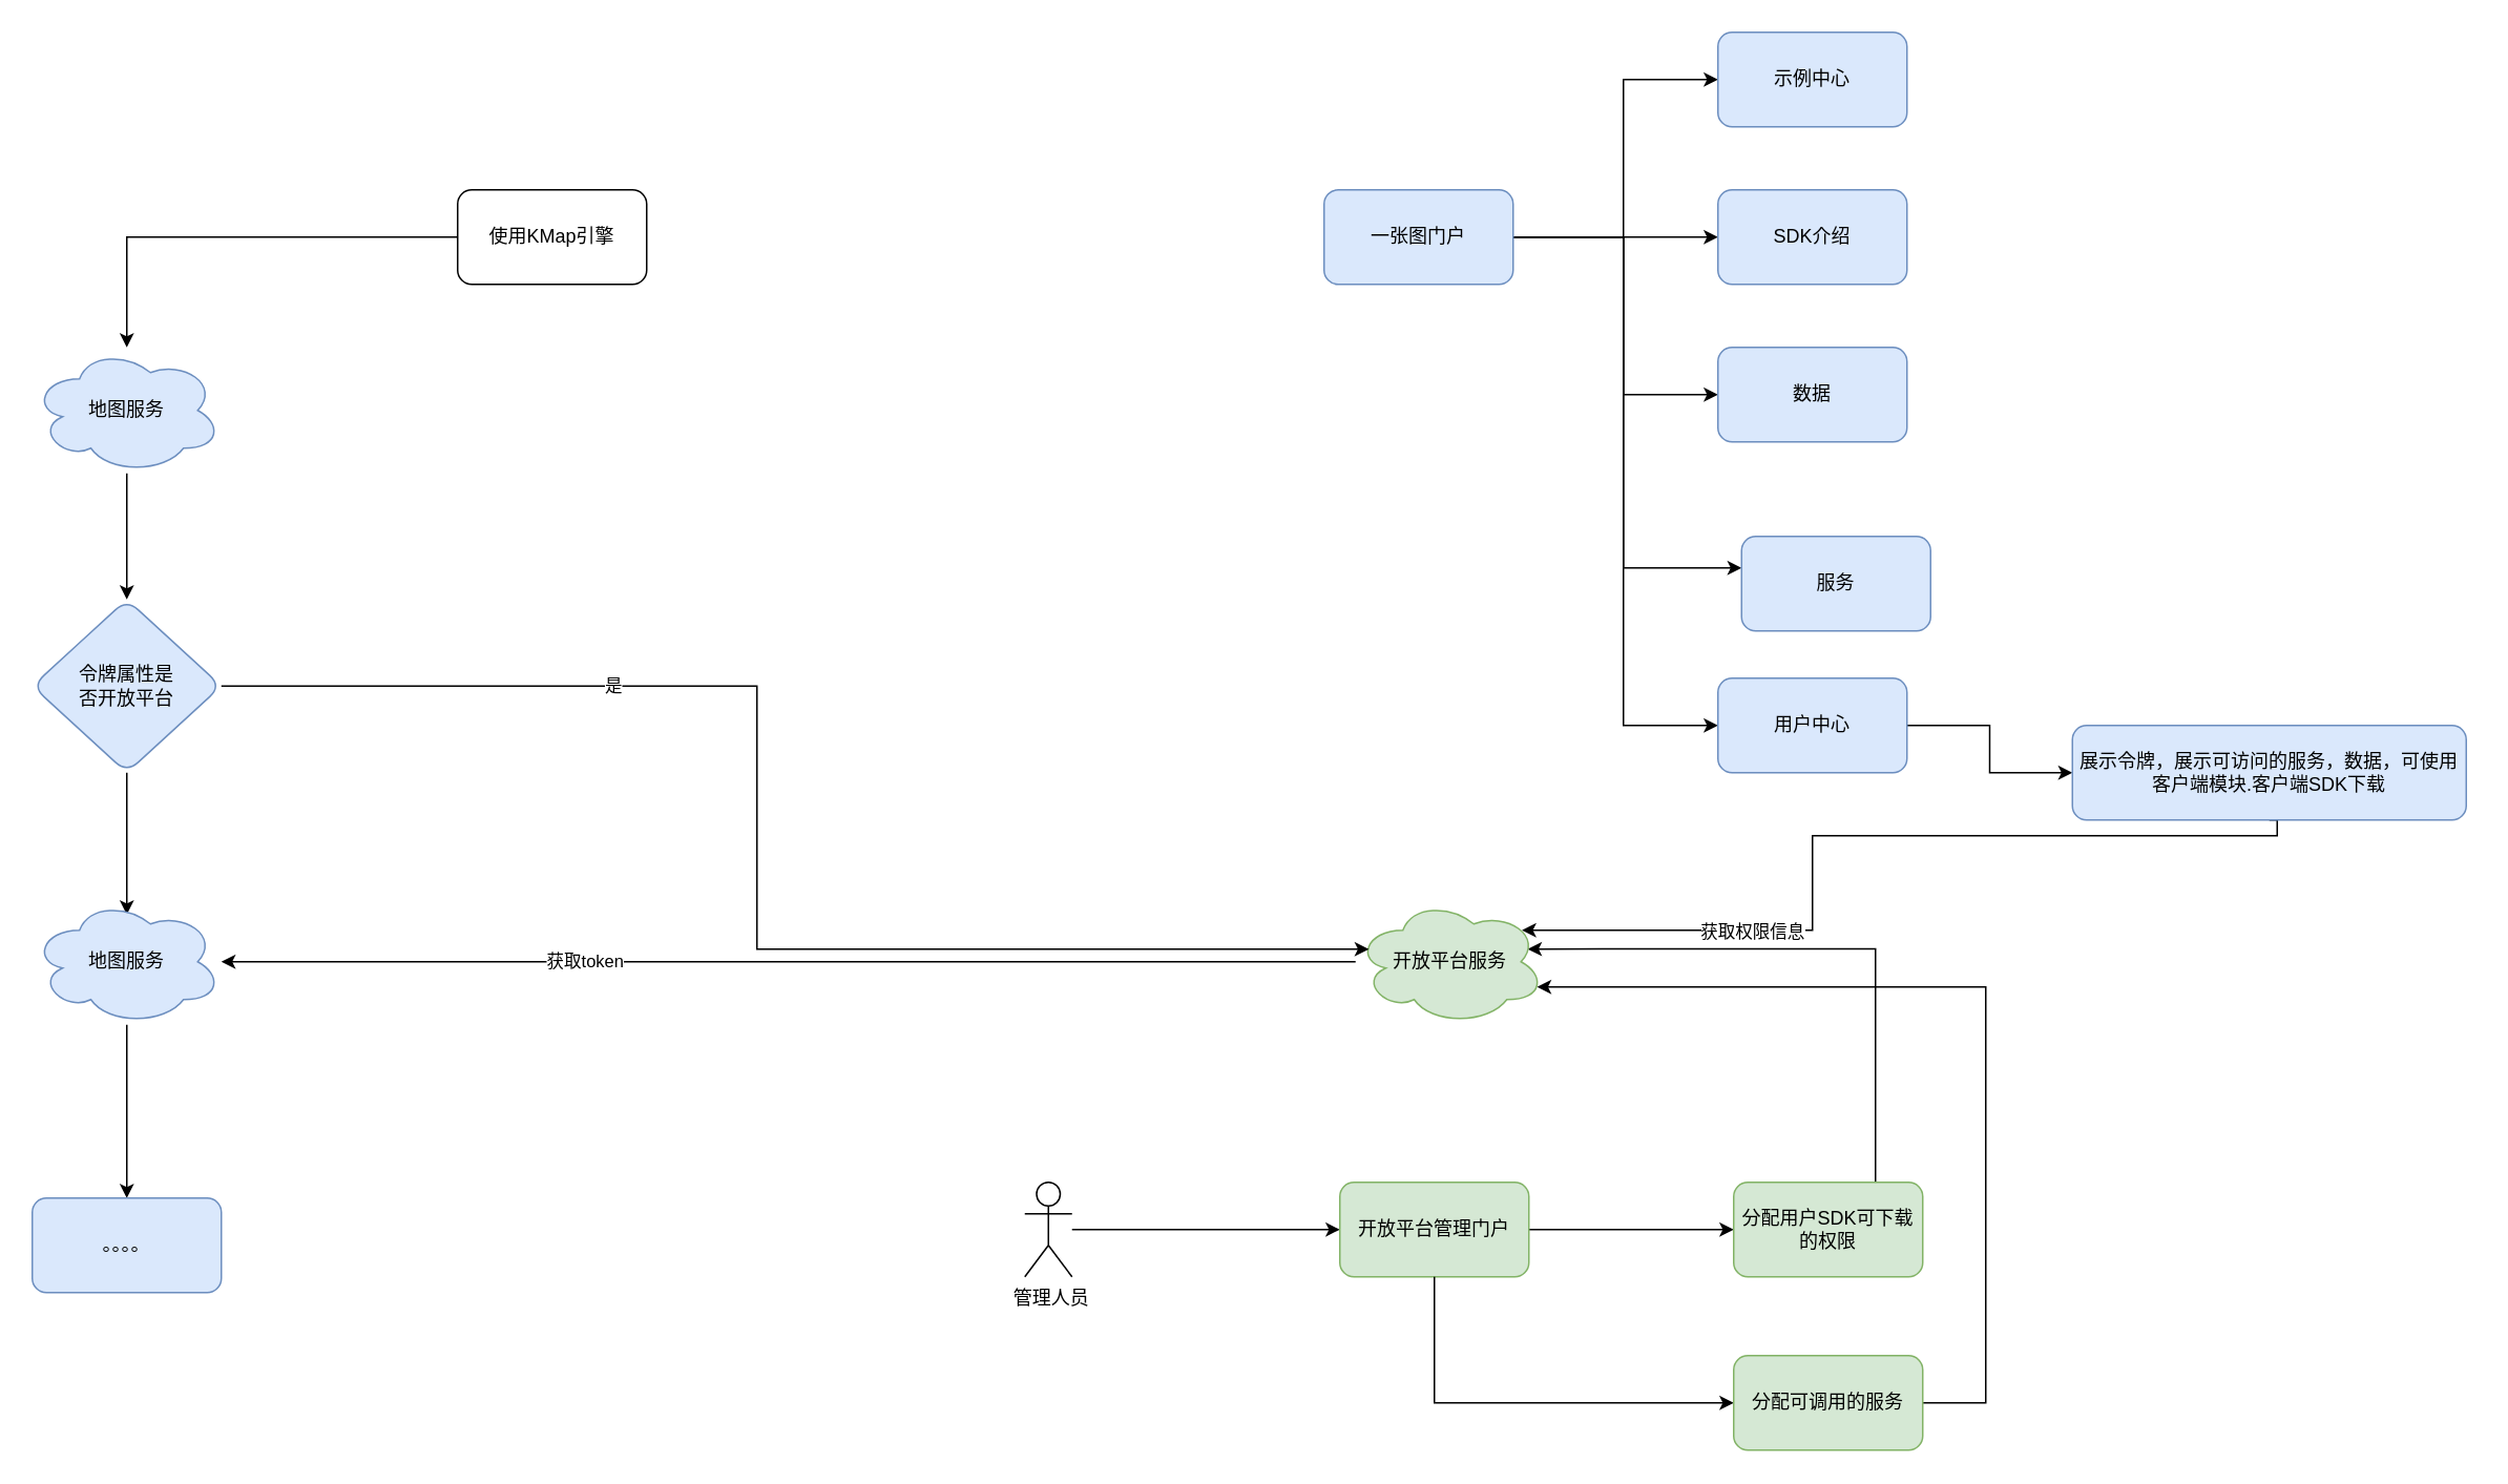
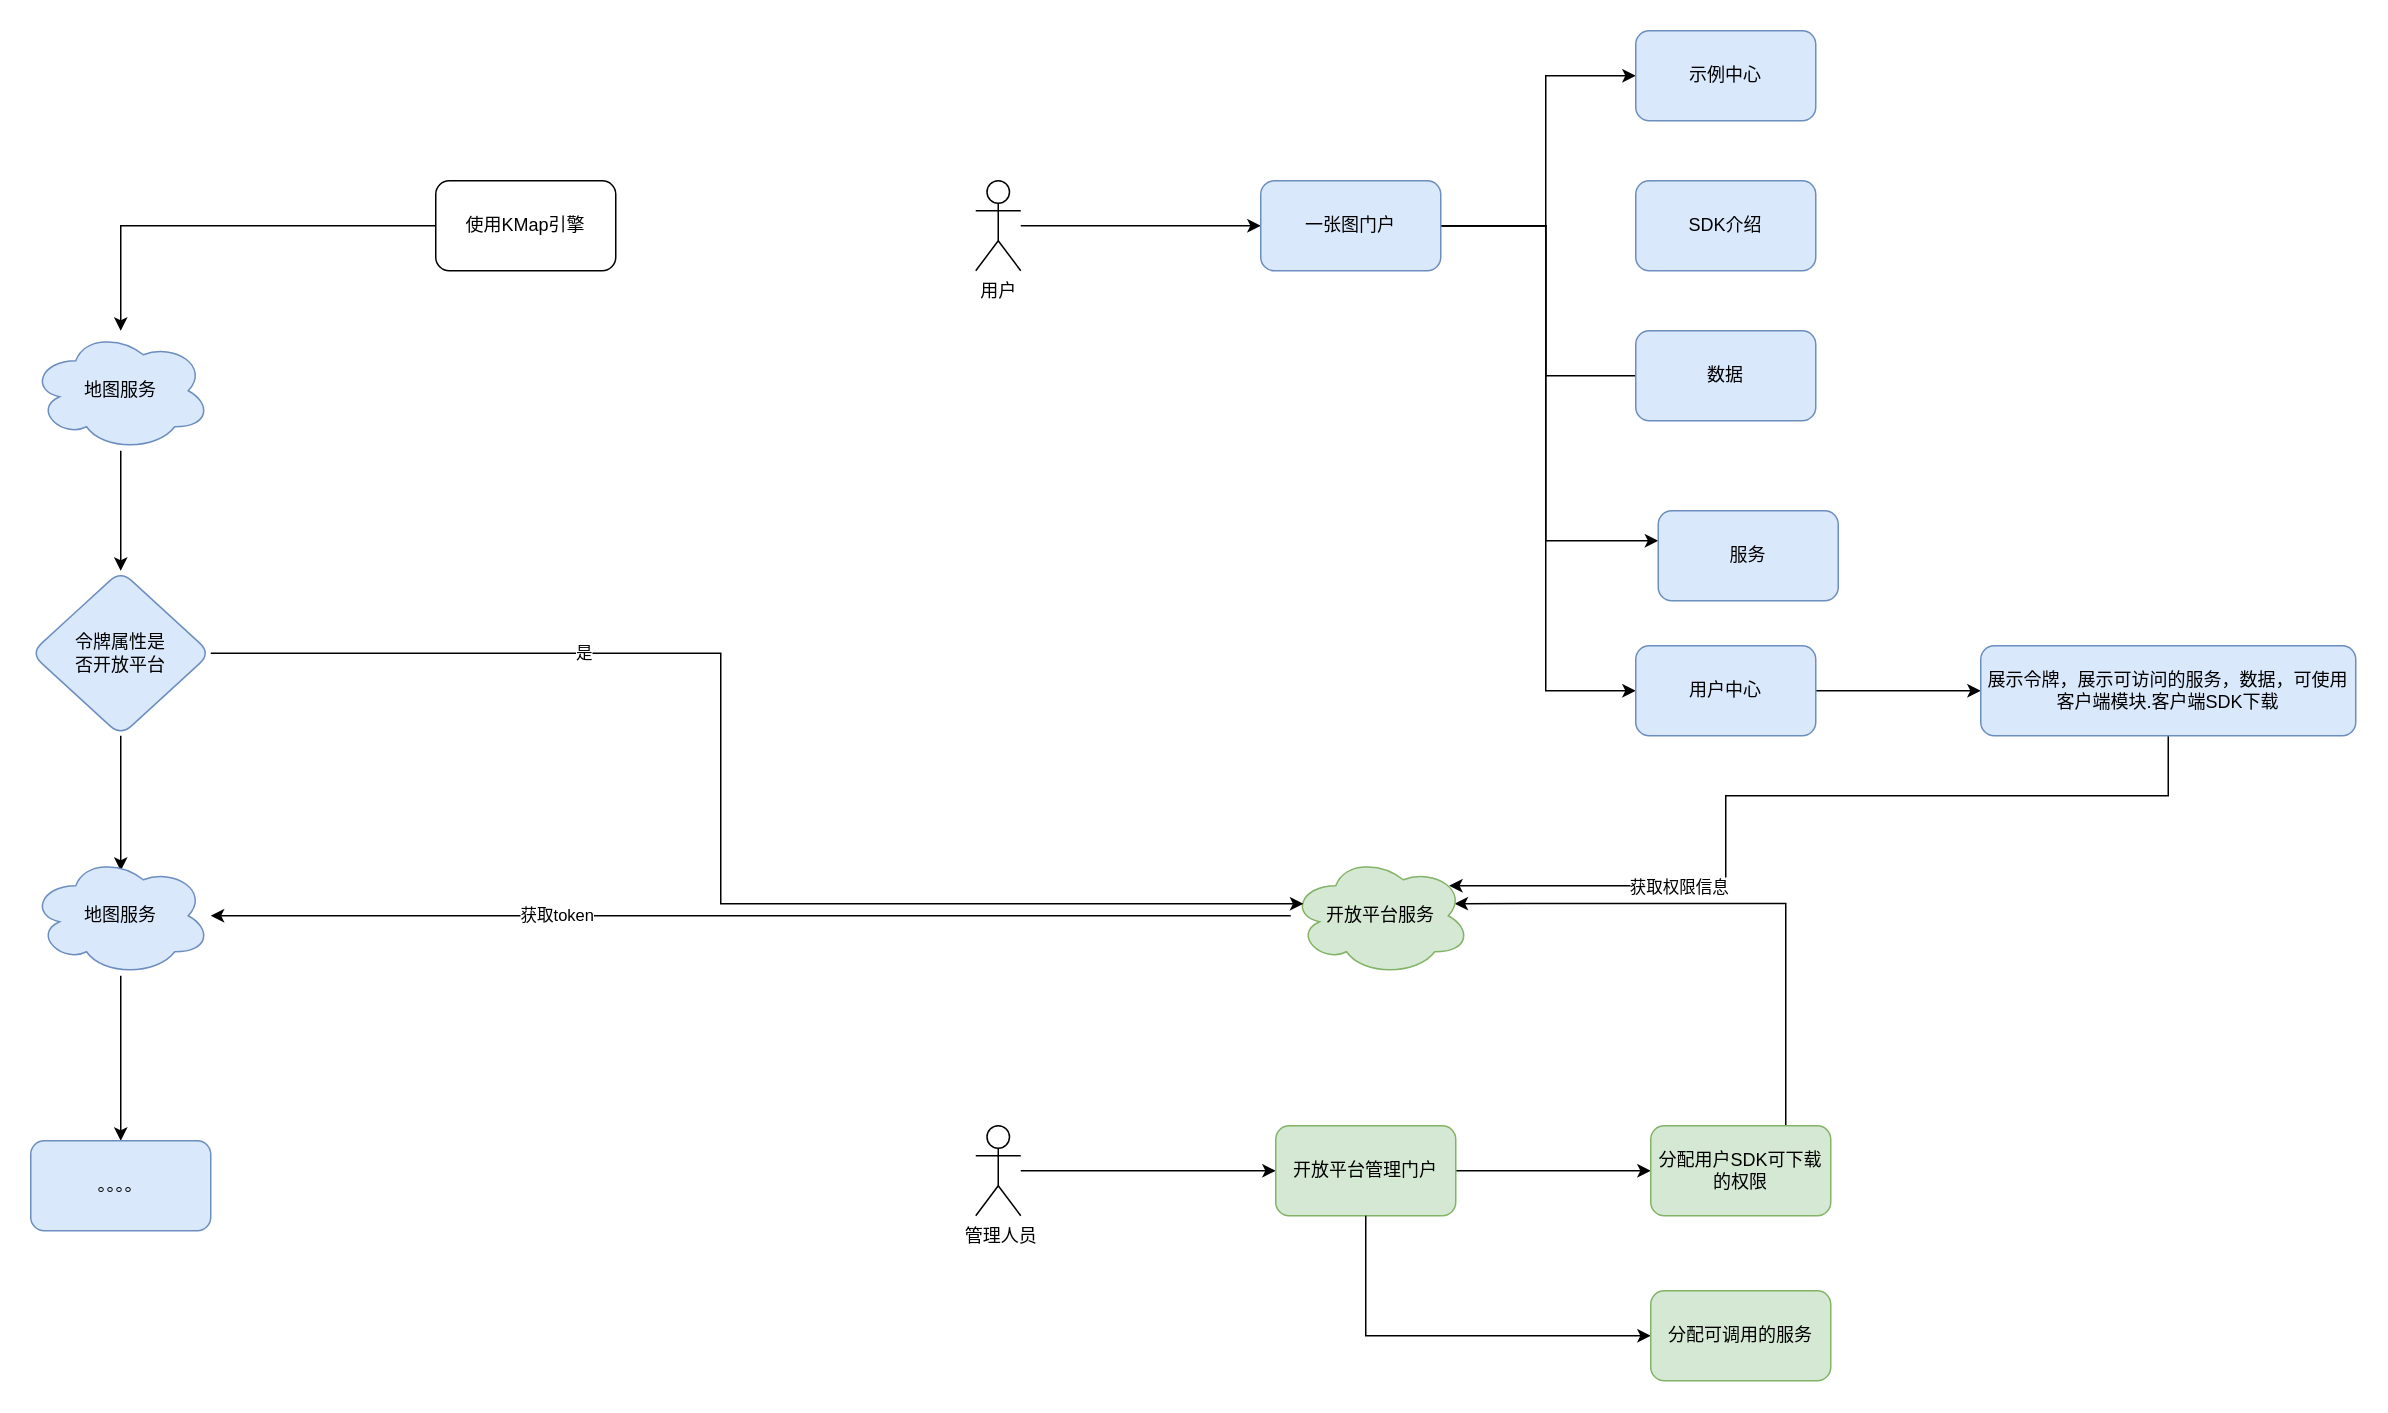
  <mxCell id="0" />
  <mxCell id="1" parent="0" />
+ <mxCell id="2" style="edgeStyle=orthogonalEdgeStyle;rounded=0;orthogonalLoop=1;jettySize=auto;html=1;" edge="1" parent="1" source="3" target="11"><mxGeometry relative="1" as="geometry" /></mxCell>
+ <mxCell id="3" value="用户" style="shape=umlActor;verticalLabelPosition=bottom;verticalAlign=top;html=1;outlineConnect=0;" vertex="1" parent="1"><mxGeometry x="650" y="120" width="30" height="60" as="geometry" /></mxCell>
  <mxCell id="4" style="edgeStyle=orthogonalEdgeStyle;rounded=0;orthogonalLoop=1;jettySize=auto;html=1;entryX=0;entryY=0.5;entryDx=0;entryDy=0;" edge="1" parent="1" source="5" target="18"><mxGeometry relative="1" as="geometry" /></mxCell>
  <mxCell id="5" value="&amp;nbsp;管理人员" style="shape=umlActor;verticalLabelPosition=bottom;verticalAlign=top;html=1;outlineConnect=0;" vertex="1" parent="1"><mxGeometry x="650" y="750" width="30" height="60" as="geometry" /></mxCell>
  <mxCell id="6" value="" style="edgeStyle=orthogonalEdgeStyle;rounded=0;orthogonalLoop=1;jettySize=auto;html=1;" edge="1" parent="1" source="11" target="12"><mxGeometry relative="1" as="geometry"><Array as="points"><mxPoint x="1030" y="150" /><mxPoint x="1030" y="50" /></Array></mxGeometry></mxCell>
- <mxCell id="7" value="" style="edgeStyle=orthogonalEdgeStyle;rounded=0;orthogonalLoop=1;jettySize=auto;html=1;" edge="1" parent="1" source="11" target="13"><mxGeometry relative="1" as="geometry" /></mxCell>
- <mxCell id="8" value="" style="edgeStyle=orthogonalEdgeStyle;rounded=0;orthogonalLoop=1;jettySize=auto;html=1;" edge="1" parent="1" source="11" target="16"><mxGeometry relative="1" as="geometry"><Array as="points"><mxPoint x="1030" y="150" /><mxPoint x="1030" y="250" /></Array></mxGeometry></mxCell>
+ <mxCell id="8" value="" style="edgeStyle=orthogonalEdgeStyle;rounded=0;orthogonalLoop=1;jettySize=auto;html=1;endArrow=none;" edge="1" parent="1" source="11" target="16"><mxGeometry relative="1" as="geometry"><Array as="points"><mxPoint x="1030" y="150" /><mxPoint x="1030" y="250" /></Array></mxGeometry></mxCell>
  <mxCell id="9" value="" style="edgeStyle=orthogonalEdgeStyle;rounded=0;orthogonalLoop=1;jettySize=auto;html=1;" edge="1" parent="1" source="11" target="24"><mxGeometry relative="1" as="geometry"><Array as="points"><mxPoint x="1030" y="150" /><mxPoint x="1030" y="360" /></Array></mxGeometry></mxCell>
  <mxCell id="10" style="edgeStyle=orthogonalEdgeStyle;rounded=0;orthogonalLoop=1;jettySize=auto;html=1;entryX=0;entryY=0.5;entryDx=0;entryDy=0;" edge="1" parent="1" source="11" target="26"><mxGeometry relative="1" as="geometry"><Array as="points"><mxPoint x="1030" y="150" /><mxPoint x="1030" y="460" /></Array></mxGeometry></mxCell>
  <mxCell id="11" value="一张图门户" style="rounded=1;whiteSpace=wrap;html=1;fillColor=#dae8fc;strokeColor=#6c8ebf;" vertex="1" parent="1"><mxGeometry x="840" y="120" width="120" height="60" as="geometry" /></mxCell>
  <mxCell id="12" value="示例中心" style="rounded=1;whiteSpace=wrap;html=1;fillColor=#dae8fc;strokeColor=#6c8ebf;" vertex="1" parent="1"><mxGeometry x="1090" width="120" height="60" as="geometry" y="20" /></mxCell>
  <mxCell id="13" value="SDK介绍" style="rounded=1;whiteSpace=wrap;html=1;fillColor=#dae8fc;strokeColor=#6c8ebf;" vertex="1" parent="1"><mxGeometry x="1090" y="120" width="120" height="60" as="geometry" /></mxCell>
  <mxCell id="14" value="" style="edgeStyle=orthogonalEdgeStyle;rounded=0;orthogonalLoop=1;jettySize=auto;html=1;exitX=0.5;exitY=1;exitDx=0;exitDy=0;entryX=0.88;entryY=0.25;entryDx=0;entryDy=0;entryPerimeter=0;" edge="1" parent="1" source="30" target="29"><mxGeometry relative="1" as="geometry"><mxPoint x="1400" y="440" as="targetPoint" /><Array as="points"><mxPoint x="1445" y="530" /><mxPoint x="1150" y="530" /><mxPoint x="1150" y="590" /></Array></mxGeometry></mxCell>
  <mxCell id="15" value="获取权限信息" style="edgeLabel;html=1;align=center;verticalAlign=middle;resizable=0;points=[];" vertex="1" connectable="0" parent="14"><mxGeometry x="0.474" relative="1" as="geometry"><mxPoint as="offset" /></mxGeometry></mxCell>
  <mxCell id="16" value="数据" style="rounded=1;whiteSpace=wrap;html=1;fillColor=#dae8fc;strokeColor=#6c8ebf;" vertex="1" parent="1"><mxGeometry x="1090" y="220" width="120" height="60" as="geometry" /></mxCell>
  <mxCell id="17" value="" style="edgeStyle=orthogonalEdgeStyle;rounded=0;orthogonalLoop=1;jettySize=auto;html=1;" edge="1" parent="1" source="18" target="21"><mxGeometry relative="1" as="geometry" /></mxCell>
  <mxCell id="18" value="开放平台管理门户" style="rounded=1;whiteSpace=wrap;html=1;fillColor=#d5e8d4;strokeColor=#82b366;" vertex="1" parent="1"><mxGeometry x="850" y="750" width="120" height="60" as="geometry" /></mxCell>
  <mxCell id="19" value="" style="edgeStyle=orthogonalEdgeStyle;rounded=0;orthogonalLoop=1;jettySize=auto;html=1;exitX=0.5;exitY=1;exitDx=0;exitDy=0;" edge="1" parent="1" source="18" target="23"><mxGeometry relative="1" as="geometry"><Array as="points"><mxPoint x="910" y="890" /></Array></mxGeometry></mxCell>
  <mxCell id="20" style="edgeStyle=orthogonalEdgeStyle;rounded=0;orthogonalLoop=1;jettySize=auto;html=1;entryX=0.91;entryY=0.399;entryDx=0;entryDy=0;entryPerimeter=0;" edge="1" parent="1" source="21" target="29"><mxGeometry relative="1" as="geometry"><Array as="points"><mxPoint x="1190" y="602" /></Array></mxGeometry></mxCell>
  <mxCell id="21" value="分配用户SDK可下载的权限" style="rounded=1;whiteSpace=wrap;html=1;fillColor=#d5e8d4;strokeColor=#82b366;" vertex="1" parent="1"><mxGeometry x="1100" y="750" width="120" height="60" as="geometry" /></mxCell>
- <mxCell id="22" style="edgeStyle=orthogonalEdgeStyle;rounded=0;orthogonalLoop=1;jettySize=auto;html=1;entryX=0.96;entryY=0.7;entryDx=0;entryDy=0;entryPerimeter=0;" edge="1" parent="1" source="23" target="29"><mxGeometry relative="1" as="geometry"><Array as="points"><mxPoint x="1260" y="890" /><mxPoint x="1260" y="626" /></Array></mxGeometry></mxCell>
  <mxCell id="23" value="分配可调用的服务" style="rounded=1;whiteSpace=wrap;html=1;fillColor=#d5e8d4;strokeColor=#82b366;" vertex="1" parent="1"><mxGeometry x="1100" y="860" width="120" height="60" as="geometry" /></mxCell>
  <mxCell id="24" value="服务" style="rounded=1;whiteSpace=wrap;html=1;fillColor=#dae8fc;strokeColor=#6c8ebf;" vertex="1" parent="1"><mxGeometry x="1105" y="340" width="120" height="60" as="geometry" /></mxCell>
  <mxCell id="25" style="edgeStyle=orthogonalEdgeStyle;rounded=0;orthogonalLoop=1;jettySize=auto;html=1;entryX=0;entryY=0.5;entryDx=0;entryDy=0;" edge="1" parent="1" source="26" target="30"><mxGeometry relative="1" as="geometry" /></mxCell>
  <mxCell id="26" value="用户中心" style="rounded=1;whiteSpace=wrap;html=1;fillColor=#dae8fc;strokeColor=#6c8ebf;" vertex="1" parent="1"><mxGeometry x="1090" y="430" width="120" height="60" as="geometry" /></mxCell>
  <mxCell id="27" style="edgeStyle=orthogonalEdgeStyle;rounded=0;orthogonalLoop=1;jettySize=auto;html=1;labelBackgroundColor=#FFB366;" edge="1" parent="1" source="29" target="40"><mxGeometry relative="1" as="geometry"><mxPoint x="140" y="610" as="targetPoint" /></mxGeometry></mxCell>
  <mxCell id="28" value="获取token" style="edgeLabel;html=1;align=center;verticalAlign=middle;resizable=0;points=[];" vertex="1" connectable="0" parent="27"><mxGeometry x="0.362" y="-1" relative="1" as="geometry"><mxPoint as="offset" /></mxGeometry></mxCell>
  <mxCell id="29" value="开放平台服务" style="ellipse;shape=cloud;whiteSpace=wrap;html=1;fillColor=#d5e8d4;strokeColor=#82b366;" vertex="1" parent="1"><mxGeometry x="860" y="570" width="120" height="80" as="geometry" /></mxCell>
- <mxCell id="30" value="展示令牌，展示可访问的服务，数据，可使用客户端模块.客户端SDK下载" style="rounded=1;whiteSpace=wrap;html=1;fillColor=#dae8fc;strokeColor=#6c8ebf;" vertex="1" parent="1"><mxGeometry x="1315" y="460" width="250" height="60" as="geometry" /></mxCell>
+ <mxCell id="30" value="展示令牌，展示可访问的服务，数据，可使用客户端模块.客户端SDK下载" style="rounded=1;whiteSpace=wrap;html=1;fillColor=#dae8fc;strokeColor=#6c8ebf;" vertex="1" parent="1"><mxGeometry x="1320" y="430" width="250" height="60" as="geometry" /></mxCell>
  <mxCell id="31" value="" style="edgeStyle=orthogonalEdgeStyle;rounded=0;orthogonalLoop=1;jettySize=auto;html=1;labelBackgroundColor=#FFB366;" edge="1" parent="1" source="32" target="34"><mxGeometry relative="1" as="geometry" /></mxCell>
  <mxCell id="32" value="使用KMap引擎" style="rounded=1;whiteSpace=wrap;html=1;labelBackgroundColor=#FFFFFF;" vertex="1" parent="1"><mxGeometry x="290" y="120" width="120" height="60" as="geometry" /></mxCell>
  <mxCell id="33" value="" style="edgeStyle=orthogonalEdgeStyle;rounded=0;orthogonalLoop=1;jettySize=auto;html=1;labelBackgroundColor=#FFB366;" edge="1" parent="1" source="34" target="38"><mxGeometry relative="1" as="geometry" /></mxCell>
  <mxCell id="34" value="地图服务" style="ellipse;shape=cloud;whiteSpace=wrap;html=1;rounded=1;labelBackgroundColor=none;fillColor=#dae8fc;strokeColor=#6c8ebf;" vertex="1" parent="1"><mxGeometry x="20" y="220" width="120" height="80" as="geometry" /></mxCell>
  <mxCell id="35" style="edgeStyle=orthogonalEdgeStyle;rounded=0;orthogonalLoop=1;jettySize=auto;html=1;labelBackgroundColor=#FFB366;entryX=0.07;entryY=0.4;entryDx=0;entryDy=0;entryPerimeter=0;" edge="1" parent="1" source="38" target="29"><mxGeometry relative="1" as="geometry"><mxPoint x="390" y="630" as="targetPoint" /><Array as="points"><mxPoint x="480" y="435" /><mxPoint x="480" y="602" /></Array></mxGeometry></mxCell>
  <mxCell id="36" value="是" style="edgeLabel;html=1;align=center;verticalAlign=middle;resizable=0;points=[];" vertex="1" connectable="0" parent="35"><mxGeometry x="-0.445" y="1" relative="1" as="geometry"><mxPoint as="offset" /></mxGeometry></mxCell>
  <mxCell id="37" style="edgeStyle=orthogonalEdgeStyle;rounded=0;orthogonalLoop=1;jettySize=auto;html=1;entryX=0.5;entryY=0.125;entryDx=0;entryDy=0;entryPerimeter=0;labelBackgroundColor=#FFB366;" edge="1" parent="1" source="38" target="40"><mxGeometry relative="1" as="geometry" /></mxCell>
  <mxCell id="38" value="令牌属性是&lt;br&gt;否开放平台" style="rhombus;whiteSpace=wrap;html=1;rounded=1;labelBackgroundColor=none;fillColor=#dae8fc;strokeColor=#6c8ebf;" vertex="1" parent="1"><mxGeometry x="20" y="380" width="120" height="110" as="geometry" /></mxCell>
  <mxCell id="39" value="" style="edgeStyle=orthogonalEdgeStyle;rounded=0;orthogonalLoop=1;jettySize=auto;html=1;labelBackgroundColor=#FFB366;" edge="1" parent="1" source="40" target="41"><mxGeometry relative="1" as="geometry" /></mxCell>
  <mxCell id="40" value="地图服务" style="ellipse;shape=cloud;whiteSpace=wrap;html=1;rounded=1;labelBackgroundColor=none;fillColor=#dae8fc;strokeColor=#6c8ebf;" vertex="1" parent="1"><mxGeometry x="20" y="570" width="120" height="80" as="geometry" /></mxCell>
  <mxCell id="41" value="。。。。" style="whiteSpace=wrap;html=1;rounded=1;labelBackgroundColor=none;fillColor=#dae8fc;strokeColor=#6c8ebf;" vertex="1" parent="1"><mxGeometry x="20" y="760" width="120" height="60" as="geometry" /></mxCell>
